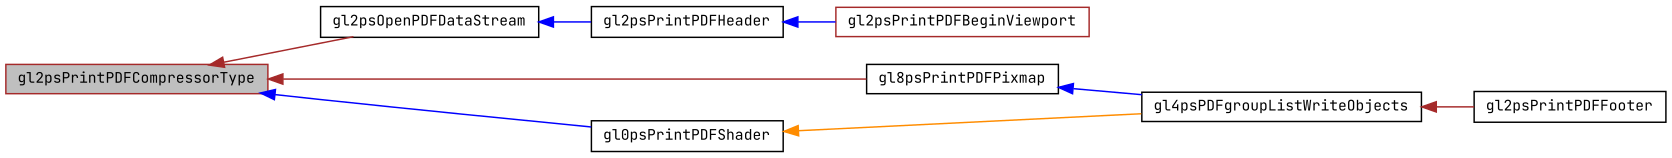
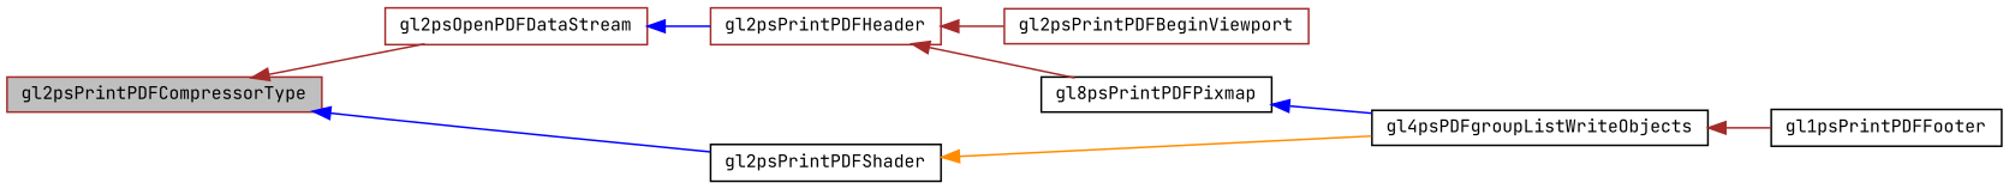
  digraph {
    fontname="JetBrains Mono"
    rankdir=LR
    node [color=brown fillcolor=white fontname="JetBrains Mono" fontsize=10 shape=record style=filled]
    edge [color=blue dir=back fontname="JetBrains Mono" fontsize=10 labelfontname=FreeSans labelfontsize=10 style=solid]
    n1 [fillcolor=grey75 fontcolor=black height=0.2 label=gl2psPrintPDFCompressorType width=0.4]
-   n2 [color=black height=0.2 label=gl2psOpenPDFDataStream width=0.4]
+   n2 [height=0.2 label=gl2psOpenPDFDataStream width=0.4]
    n3 [color=black height=0.2 label=gl8psPrintPDFPixmap width=0.4]
-   n4 [color=black height=0.2 label=gl0psPrintPDFShader width=0.4]
-   n5 [color=black height=0.2 label=gl2psPrintPDFHeader width=0.4]
+   n4 [color=black height=0.2 label=gl2psPrintPDFShader width=0.4]
+   n5 [height=0.2 label=gl2psPrintPDFHeader width=0.4]
    n6 [color=black height=0.2 label=gl4psPDFgroupListWriteObjects width=0.4]
    n7 [height=0.2 label=gl2psPrintPDFBeginViewport width=0.4]
-   n8 [color=black height=0.2 label=gl2psPrintPDFFooter width=0.4]
+   n8 [color=black height=0.2 label=gl1psPrintPDFFooter width=0.4]
    n1 -> n2 [color=brown]
-   n1 -> n3 [color=brown]
+   n5 -> n3 [color=brown]
    n1 -> n4
    n2 -> n5
    n3 -> n6
    n4 -> n6 [color=darkorange]
-   n5 -> n7
+   n5 -> n7 [color=brown]
    n6 -> n8 [color=brown]
  }
